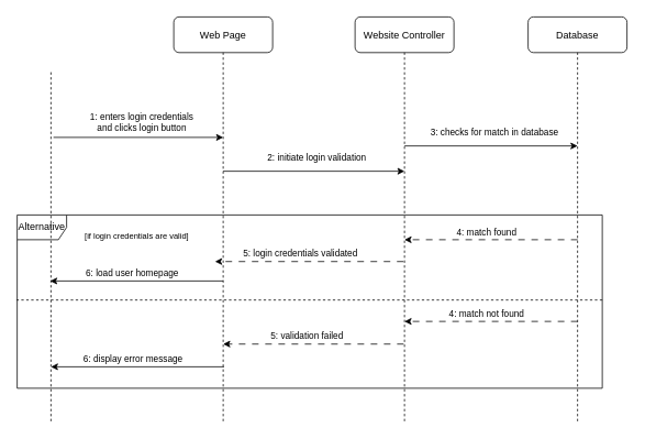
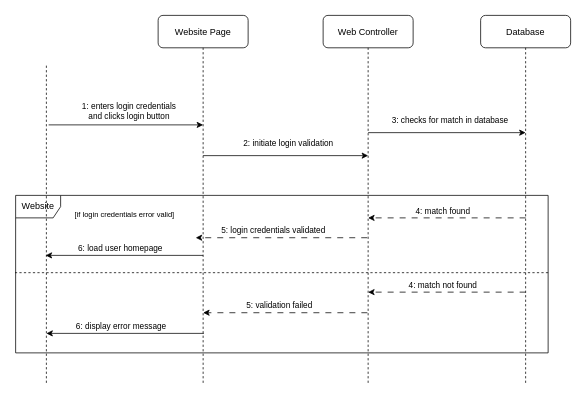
  <mxCell id="0" />
  <mxCell id="1" parent="0" />
  <mxCell id="2" value="" style="group" vertex="1" connectable="0" parent="1"><mxGeometry x="210" y="20" width="120" height="490" as="geometry" /></mxCell>
- <mxCell id="3" value="Web Page" style="rounded=1;whiteSpace=wrap;html=1;" vertex="1" parent="2"><mxGeometry width="120" height="43.235" as="geometry" /></mxCell>
+ <mxCell id="3" value="Website Page" style="rounded=1;whiteSpace=wrap;html=1;" vertex="1" parent="2"><mxGeometry width="120" height="43.235" as="geometry" /></mxCell>
  <mxCell id="4" value="" style="endArrow=none;dashed=1;html=1;rounded=0;entryX=0.5;entryY=1;entryDx=0;entryDy=0;" edge="1" parent="2" target="3"><mxGeometry width="50" height="50" relative="1" as="geometry"><mxPoint x="60" y="490" as="sourcePoint" /><mxPoint x="-106" y="72.059" as="targetPoint" /></mxGeometry></mxCell>
  <mxCell id="5" value="" style="group" vertex="1" connectable="0" parent="1"><mxGeometry x="430" y="20" width="120" height="490" as="geometry" /></mxCell>
- <mxCell id="6" value="Website Controller" style="rounded=1;whiteSpace=wrap;html=1;" vertex="1" parent="5"><mxGeometry width="120" height="43.235" as="geometry" /></mxCell>
+ <mxCell id="6" value="Web Controller" style="rounded=1;whiteSpace=wrap;html=1;" vertex="1" parent="5"><mxGeometry width="120" height="43.235" as="geometry" /></mxCell>
  <mxCell id="7" value="" style="endArrow=none;dashed=1;html=1;rounded=0;entryX=0.5;entryY=1;entryDx=0;entryDy=0;" edge="1" parent="5" target="6"><mxGeometry width="50" height="50" relative="1" as="geometry"><mxPoint x="60" y="490" as="sourcePoint" /><mxPoint x="-106" y="72.059" as="targetPoint" /></mxGeometry></mxCell>
  <mxCell id="8" value="" style="endArrow=classic;html=1;rounded=0;" edge="1" parent="5"><mxGeometry width="50" height="50" relative="1" as="geometry"><mxPoint x="60" y="156.368" as="sourcePoint" /><mxPoint x="270" y="156.368" as="targetPoint" /></mxGeometry></mxCell>
  <mxCell id="9" value="3: checks for match in database" style="edgeLabel;html=1;align=center;verticalAlign=middle;resizable=0;points=[];" vertex="1" connectable="0" parent="8"><mxGeometry x="0.136" y="2" relative="1" as="geometry"><mxPoint x="-11" y="-15" as="offset" /></mxGeometry></mxCell>
  <mxCell id="10" value="" style="group" vertex="1" connectable="0" parent="1"><mxGeometry x="640" y="20" width="120" height="490" as="geometry" /></mxCell>
  <mxCell id="11" value="Database" style="rounded=1;whiteSpace=wrap;html=1;" vertex="1" parent="10"><mxGeometry width="120" height="43.235" as="geometry" /></mxCell>
  <mxCell id="12" value="" style="endArrow=none;dashed=1;html=1;rounded=0;entryX=0.5;entryY=1;entryDx=0;entryDy=0;" edge="1" parent="10" target="11"><mxGeometry width="50" height="50" relative="1" as="geometry"><mxPoint x="60" y="490" as="sourcePoint" /><mxPoint x="-106" y="72.059" as="targetPoint" /></mxGeometry></mxCell>
  <mxCell id="13" value="" style="endArrow=classic;html=1;rounded=0;" edge="1" parent="1"><mxGeometry width="50" height="50" relative="1" as="geometry"><mxPoint x="64" y="166" as="sourcePoint" /><mxPoint x="270" y="166" as="targetPoint" /></mxGeometry></mxCell>
  <mxCell id="14" value="1: enters login credentials&lt;br&gt;and clicks login button" style="edgeLabel;html=1;align=center;verticalAlign=middle;resizable=0;points=[];" vertex="1" connectable="0" parent="13"><mxGeometry x="0.136" y="2" relative="1" as="geometry"><mxPoint x="-11" y="-17" as="offset" /></mxGeometry></mxCell>
  <mxCell id="15" value="" style="endArrow=classic;html=1;rounded=0;" edge="1" parent="1"><mxGeometry width="50" height="50" relative="1" as="geometry"><mxPoint x="270" y="207" as="sourcePoint" /><mxPoint x="490" y="207" as="targetPoint" /></mxGeometry></mxCell>
  <mxCell id="16" value="2: initiate login validation&amp;nbsp;" style="edgeLabel;html=1;align=center;verticalAlign=middle;resizable=0;points=[];" vertex="1" connectable="0" parent="15"><mxGeometry x="0.136" y="2" relative="1" as="geometry"><mxPoint x="-11" y="-15" as="offset" /></mxGeometry></mxCell>
  <mxCell id="17" value="" style="group" vertex="1" connectable="0" parent="1"><mxGeometry x="20" y="260" width="710" height="210" as="geometry" /></mxCell>
- <mxCell id="18" value="Alternative" style="shape=umlFrame;whiteSpace=wrap;html=1;pointerEvents=0;" vertex="1" parent="17"><mxGeometry width="710.0" height="210" as="geometry" /></mxCell>
+ <mxCell id="18" value="Website" style="shape=umlFrame;whiteSpace=wrap;html=1;pointerEvents=0;" vertex="1" parent="17"><mxGeometry width="710.0" height="210" as="geometry" /></mxCell>
  <mxCell id="19" value="" style="endArrow=none;dashed=1;html=1;rounded=0;entryX=-0.001;entryY=0.467;entryDx=0;entryDy=0;entryPerimeter=0;exitX=1;exitY=0.467;exitDx=0;exitDy=0;exitPerimeter=0;" edge="1" parent="17"><mxGeometry width="50" height="50" relative="1" as="geometry"><mxPoint x="710.0" y="103.07" as="sourcePoint" /><mxPoint x="-0.71" y="103.07" as="targetPoint" /></mxGeometry></mxCell>
  <mxCell id="20" value="" style="endArrow=classic;html=1;rounded=0;dashed=1;dashPattern=8 8;" edge="1" parent="17"><mxGeometry width="50" height="50" relative="1" as="geometry"><mxPoint x="468.809" y="56.471" as="sourcePoint" /><mxPoint x="240.147" y="56.471" as="targetPoint" /></mxGeometry></mxCell>
  <mxCell id="21" value="5: login credentials validated&amp;nbsp;" style="edgeLabel;html=1;align=center;verticalAlign=middle;resizable=0;points=[];" vertex="1" connectable="0" parent="20"><mxGeometry x="0.48" y="-2" relative="1" as="geometry"><mxPoint x="45" y="-8" as="offset" /></mxGeometry></mxCell>
- <mxCell id="22" value="[if login credentials are valid]" style="text;html=1;align=center;verticalAlign=middle;resizable=0;points=[];autosize=1;strokeColor=none;fillColor=none;fontSize=10;" vertex="1" parent="17"><mxGeometry x="70" y="10" width="150" height="30" as="geometry" /></mxCell>
+ <mxCell id="22" value="[if login credentials error valid]" style="text;html=1;align=center;verticalAlign=middle;resizable=0;points=[];autosize=1;strokeColor=none;fillColor=none;fontSize=10;" vertex="1" parent="17"><mxGeometry x="70" y="10" width="150" height="30" as="geometry" /></mxCell>
  <mxCell id="23" value="" style="endArrow=classic;html=1;rounded=0;dashed=1;dashPattern=8 8;" edge="1" parent="1"><mxGeometry width="50" height="50" relative="1" as="geometry"><mxPoint x="700" y="290" as="sourcePoint" /><mxPoint x="490" y="290" as="targetPoint" /></mxGeometry></mxCell>
  <mxCell id="24" value="4: match found&amp;nbsp;" style="edgeLabel;html=1;align=center;verticalAlign=middle;resizable=0;points=[];" vertex="1" connectable="0" parent="23"><mxGeometry x="0.48" y="-2" relative="1" as="geometry"><mxPoint x="45" y="-8" as="offset" /></mxGeometry></mxCell>
  <mxCell id="25" value="" style="endArrow=classic;html=1;rounded=0;" edge="1" parent="1"><mxGeometry width="50" height="50" relative="1" as="geometry"><mxPoint x="270" y="340" as="sourcePoint" /><mxPoint x="60" y="340" as="targetPoint" /></mxGeometry></mxCell>
  <mxCell id="26" value="6: load user homepage&amp;nbsp;" style="edgeLabel;html=1;align=center;verticalAlign=middle;resizable=0;points=[];" vertex="1" connectable="0" parent="25"><mxGeometry x="0.48" y="-2" relative="1" as="geometry"><mxPoint x="45" y="-8" as="offset" /></mxGeometry></mxCell>
  <mxCell id="27" value="" style="endArrow=classic;html=1;rounded=0;dashed=1;dashPattern=8 8;" edge="1" parent="1"><mxGeometry width="50" height="50" relative="1" as="geometry"><mxPoint x="700" y="389" as="sourcePoint" /><mxPoint x="490" y="389" as="targetPoint" /></mxGeometry></mxCell>
  <mxCell id="28" value="4: match not found&amp;nbsp;" style="edgeLabel;html=1;align=center;verticalAlign=middle;resizable=0;points=[];" vertex="1" connectable="0" parent="27"><mxGeometry x="0.48" y="-2" relative="1" as="geometry"><mxPoint x="45" y="-8" as="offset" /></mxGeometry></mxCell>
  <mxCell id="29" value="" style="endArrow=classic;html=1;rounded=0;dashed=1;dashPattern=8 8;" edge="1" parent="1"><mxGeometry width="50" height="50" relative="1" as="geometry"><mxPoint x="489" y="416.471" as="sourcePoint" /><mxPoint x="270" y="416.471" as="targetPoint" /></mxGeometry></mxCell>
  <mxCell id="30" value="5: validation failed&amp;nbsp;" style="edgeLabel;html=1;align=center;verticalAlign=middle;resizable=0;points=[];" vertex="1" connectable="0" parent="29"><mxGeometry x="0.48" y="-2" relative="1" as="geometry"><mxPoint x="45" y="-8" as="offset" /></mxGeometry></mxCell>
  <mxCell id="31" value="" style="endArrow=classic;html=1;rounded=0;" edge="1" parent="1"><mxGeometry width="50" height="50" relative="1" as="geometry"><mxPoint x="271" y="444" as="sourcePoint" /><mxPoint x="61" y="444" as="targetPoint" /></mxGeometry></mxCell>
  <mxCell id="32" value="6: display error message&amp;nbsp;" style="edgeLabel;html=1;align=center;verticalAlign=middle;resizable=0;points=[];" vertex="1" connectable="0" parent="31"><mxGeometry x="0.48" y="-2" relative="1" as="geometry"><mxPoint x="45" y="-8" as="offset" /></mxGeometry></mxCell>
  <mxCell id="33" value="" style="group" vertex="1" connectable="0" parent="1"><mxGeometry x="47" y="20" width="30" height="490" as="geometry" /></mxCell>
  <mxCell id="34" value="" style="endArrow=none;dashed=1;html=1;rounded=0;" edge="1" parent="33"><mxGeometry width="50" height="50" relative="1" as="geometry"><mxPoint x="14" y="490" as="sourcePoint" /><mxPoint x="14" y="64.853" as="targetPoint" /></mxGeometry></mxCell>
